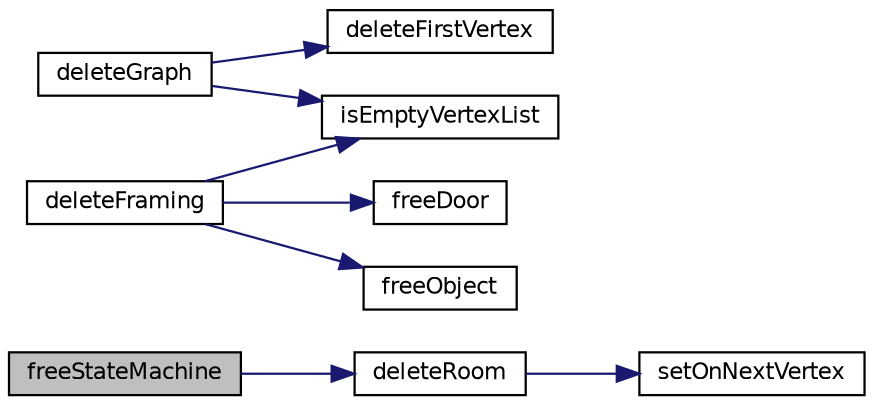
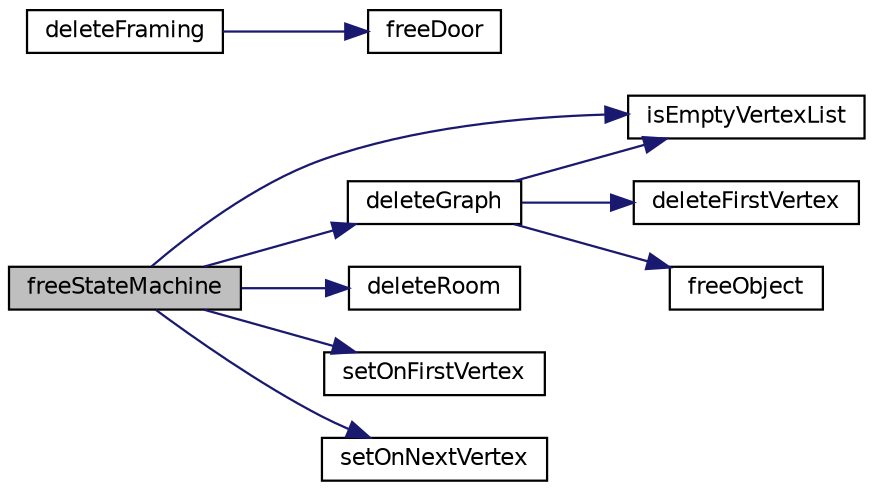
  digraph {
    rankdir=LR
    node [color=black fillcolor=white fontname=Helvetica fontsize=10 shape=record style=filled]
    edge [color=midnightblue fontname=Helvetica fontsize=10 labelfontname=Helvetica labelfontsize=10 style=solid]
    n1 [fillcolor=grey75 fontcolor=black height=0.2 label=freeStateMachine width=0.4]
    n2 [height=0.2 label=deleteGraph width=0.4]
    n3 [height=0.2 label=isEmptyVertexList width=0.4]
    n4 [height=0.2 label=deleteRoom width=0.4]
+   n5 [height=0.2 label=setOnFirstVertex width=0.4]
    n6 [height=0.2 label=setOnNextVertex width=0.4]
    n7 [height=0.2 label=deleteFirstVertex width=0.4]
    n8 [height=0.2 label=deleteFraming width=0.4]
    n9 [height=0.2 label=freeDoor width=0.4]
    n10 [height=0.2 label=freeObject width=0.4]
-   n8 -> n3
+   n1 -> n2
+   n1 -> n3
    n1 -> n4
-   n4 -> n6
+   n1 -> n5
+   n1 -> n6
    n2 -> n3
    n2 -> n7
    n8 -> n9
-   n8 -> n10
+   n2 -> n10
  }
